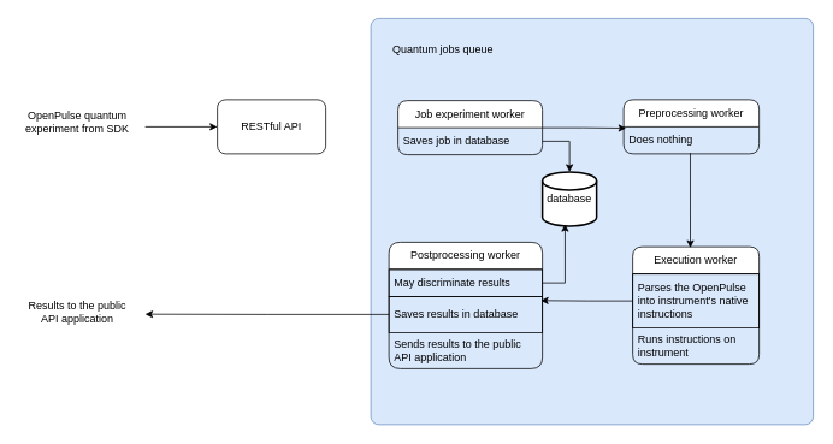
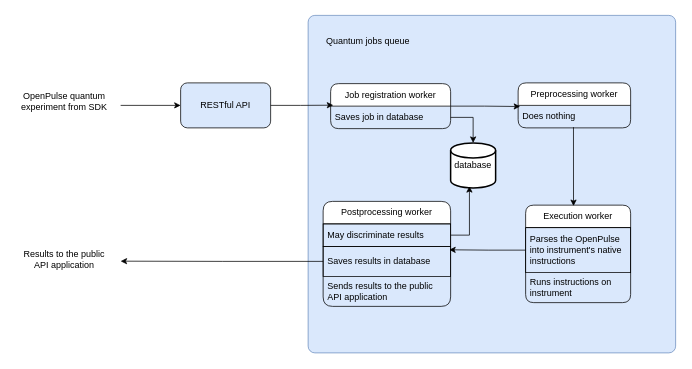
  <mxCell id="0" />
  <mxCell id="1" parent="0" />
  <mxCell id="2" value="" style="rounded=1;whiteSpace=wrap;html=1;arcSize=2;fillColor=#dae8fc;strokeColor=#6c8ebf;" vertex="1" parent="1"><mxGeometry x="410" y="20" width="490" height="450" as="geometry" /></mxCell>
- <mxCell id="3" value="RESTful API" style="rounded=1;whiteSpace=wrap;html=1;" vertex="1" parent="1"><mxGeometry x="240" y="110" width="120" height="60" as="geometry" /></mxCell>
- <mxCell id="4" value="Job experiment worker" style="swimlane;fontStyle=0;childLayout=stackLayout;horizontal=1;startSize=30;horizontalStack=0;resizeParent=1;resizeParentMax=0;resizeLast=0;collapsible=1;marginBottom=0;whiteSpace=wrap;html=1;rounded=1;arcSize=12;" vertex="1" parent="1"><mxGeometry x="440" y="111" width="160" height="60" as="geometry" /></mxCell>
+ <mxCell id="3" value="RESTful API" style="rounded=1;whiteSpace=wrap;html=1;fillColor=#dae8fc;" vertex="1" parent="1"><mxGeometry x="240" y="110" width="120" height="60" as="geometry" /></mxCell>
+ <mxCell id="4" value="Job registration worker" style="swimlane;fontStyle=0;childLayout=stackLayout;horizontal=1;startSize=30;horizontalStack=0;resizeParent=1;resizeParentMax=0;resizeLast=0;collapsible=1;marginBottom=0;whiteSpace=wrap;html=1;rounded=1;arcSize=12;" vertex="1" parent="1"><mxGeometry x="440" y="111" width="160" height="60" as="geometry" /></mxCell>
  <mxCell id="5" value="Saves job in database" style="text;strokeColor=none;fillColor=none;align=left;verticalAlign=middle;spacingLeft=4;spacingRight=4;overflow=hidden;points=[[0,0.5],[1,0.5]];portConstraint=eastwest;rotatable=0;whiteSpace=wrap;html=1;" vertex="1" parent="4"><mxGeometry y="30" width="160" height="30" as="geometry" /></mxCell>
  <mxCell id="6" value="Preprocessing worker" style="swimlane;fontStyle=0;childLayout=stackLayout;horizontal=1;startSize=30;horizontalStack=0;resizeParent=1;resizeParentMax=0;resizeLast=0;collapsible=1;marginBottom=0;whiteSpace=wrap;html=1;rounded=1;arcSize=12;" vertex="1" parent="1"><mxGeometry x="690" y="110" width="150" height="60" as="geometry"><mxRectangle x="530" y="240" width="160" height="30" as="alternateBounds" /></mxGeometry></mxCell>
  <mxCell id="7" value="Does nothing" style="text;strokeColor=none;fillColor=none;align=left;verticalAlign=middle;spacingLeft=4;spacingRight=4;overflow=hidden;points=[[0,0.5],[1,0.5]];portConstraint=eastwest;rotatable=0;whiteSpace=wrap;html=1;" vertex="1" parent="6"><mxGeometry y="30" width="150" height="30" as="geometry" /></mxCell>
  <mxCell id="8" value="Execution worker" style="swimlane;fontStyle=0;childLayout=stackLayout;horizontal=1;startSize=30;horizontalStack=0;resizeParent=1;resizeParentMax=0;resizeLast=0;collapsible=1;marginBottom=0;whiteSpace=wrap;html=1;rounded=1;arcSize=12;" vertex="1" parent="1"><mxGeometry x="700" y="273" width="140" height="130" as="geometry" /></mxCell>
  <mxCell id="9" value="Parses the OpenPulse into instrument's native instructions" style="text;strokeColor=default;fillColor=none;align=left;verticalAlign=middle;spacingLeft=4;spacingRight=4;overflow=hidden;points=[[0,0.5],[1,0.5]];portConstraint=eastwest;rotatable=0;whiteSpace=wrap;html=1;" vertex="1" parent="8"><mxGeometry y="30" width="140" height="60" as="geometry" /></mxCell>
  <mxCell id="10" value="Runs instructions on instrument" style="text;strokeColor=none;fillColor=none;align=left;verticalAlign=middle;spacingLeft=4;spacingRight=4;overflow=hidden;points=[[0,0.5],[1,0.5]];portConstraint=eastwest;rotatable=0;whiteSpace=wrap;html=1;" vertex="1" parent="8"><mxGeometry y="90" width="140" height="40" as="geometry" /></mxCell>
  <mxCell id="11" value="Postprocessing worker" style="swimlane;fontStyle=0;childLayout=stackLayout;horizontal=1;startSize=30;horizontalStack=0;resizeParent=1;resizeParentMax=0;resizeLast=0;collapsible=1;marginBottom=0;whiteSpace=wrap;html=1;rounded=1;arcSize=14;" vertex="1" parent="1"><mxGeometry x="430" y="268" width="170" height="140" as="geometry" /></mxCell>
  <mxCell id="12" value="May discriminate results" style="text;strokeColor=default;fillColor=none;align=left;verticalAlign=middle;spacingLeft=4;spacingRight=4;overflow=hidden;points=[[0,0.5],[1,0.5]];portConstraint=eastwest;rotatable=0;whiteSpace=wrap;html=1;" vertex="1" parent="11"><mxGeometry y="30" width="170" height="30" as="geometry" /></mxCell>
  <mxCell id="13" style="edgeStyle=orthogonalEdgeStyle;rounded=0;orthogonalLoop=1;jettySize=auto;html=1;exitX=0;exitY=0.5;exitDx=0;exitDy=0;" edge="1" parent="11" source="14"><mxGeometry relative="1" as="geometry"><mxPoint x="-270" y="79.724" as="targetPoint" /></mxGeometry></mxCell>
  <mxCell id="14" value="Saves results in database" style="text;strokeColor=default;fillColor=none;align=left;verticalAlign=middle;spacingLeft=4;spacingRight=4;overflow=hidden;points=[[0,0.5],[1,0.5]];portConstraint=eastwest;rotatable=0;whiteSpace=wrap;html=1;" vertex="1" parent="11"><mxGeometry y="60" width="170" height="40" as="geometry" /></mxCell>
  <mxCell id="15" value="Sends results to the public API application" style="text;strokeColor=none;fillColor=none;align=left;verticalAlign=middle;spacingLeft=4;spacingRight=4;overflow=hidden;points=[[0,0.5],[1,0.5]];portConstraint=eastwest;rotatable=0;whiteSpace=wrap;html=1;" vertex="1" parent="11"><mxGeometry y="100" width="170" height="40" as="geometry" /></mxCell>
+ <mxCell id="16" style="edgeStyle=orthogonalEdgeStyle;rounded=0;orthogonalLoop=1;jettySize=auto;html=1;entryX=0.022;entryY=-0.041;entryDx=0;entryDy=0;entryPerimeter=0;" edge="1" parent="1" source="3" target="5"><mxGeometry relative="1" as="geometry" /></mxCell>
  <mxCell id="17" style="edgeStyle=orthogonalEdgeStyle;rounded=0;orthogonalLoop=1;jettySize=auto;html=1;entryX=0.018;entryY=0.051;entryDx=0;entryDy=0;entryPerimeter=0;" edge="1" parent="1" source="4" target="7"><mxGeometry relative="1" as="geometry" /></mxCell>
  <mxCell id="18" style="edgeStyle=orthogonalEdgeStyle;rounded=0;orthogonalLoop=1;jettySize=auto;html=1;entryX=0.456;entryY=0.009;entryDx=0;entryDy=0;entryPerimeter=0;exitX=0.492;exitY=0.97;exitDx=0;exitDy=0;exitPerimeter=0;" edge="1" parent="1" source="7" target="8"><mxGeometry relative="1" as="geometry" /></mxCell>
  <mxCell id="19" style="edgeStyle=orthogonalEdgeStyle;rounded=0;orthogonalLoop=1;jettySize=auto;html=1;exitX=0;exitY=0.5;exitDx=0;exitDy=0;entryX=0.989;entryY=0.114;entryDx=0;entryDy=0;entryPerimeter=0;" edge="1" parent="1" source="9" target="14"><mxGeometry relative="1" as="geometry" /></mxCell>
  <mxCell id="20" value="" style="endArrow=classic;html=1;rounded=0;entryX=0;entryY=0.5;entryDx=0;entryDy=0;" edge="1" parent="1" target="3"><mxGeometry width="50" height="50" relative="1" as="geometry"><mxPoint x="160" y="140" as="sourcePoint" /><mxPoint x="220" y="160" as="targetPoint" /></mxGeometry></mxCell>
  <mxCell id="21" value="OpenPulse quantum experiment from SDK" style="text;html=1;align=center;verticalAlign=middle;whiteSpace=wrap;rounded=0;" vertex="1" parent="1"><mxGeometry x="20" y="120" width="130" height="30" as="geometry" /></mxCell>
  <mxCell id="22" value="Quantum jobs queue" style="text;html=1;align=center;verticalAlign=middle;whiteSpace=wrap;rounded=0;" vertex="1" parent="1"><mxGeometry x="430" y="40" width="120" height="30" as="geometry" /></mxCell>
  <mxCell id="23" value="&lt;div&gt;database&lt;/div&gt;" style="strokeWidth=2;html=1;shape=mxgraph.flowchart.database;whiteSpace=wrap;" vertex="1" parent="1"><mxGeometry x="600" y="190" width="60" height="60" as="geometry" /></mxCell>
  <mxCell id="24" style="edgeStyle=orthogonalEdgeStyle;rounded=0;orthogonalLoop=1;jettySize=auto;html=1;entryX=0.5;entryY=0;entryDx=0;entryDy=0;entryPerimeter=0;" edge="1" parent="1" source="5" target="23"><mxGeometry relative="1" as="geometry" /></mxCell>
  <mxCell id="25" style="edgeStyle=orthogonalEdgeStyle;rounded=0;orthogonalLoop=1;jettySize=auto;html=1;entryX=0.418;entryY=0.962;entryDx=0;entryDy=0;entryPerimeter=0;" edge="1" parent="1" source="12" target="23"><mxGeometry relative="1" as="geometry" /></mxCell>
  <mxCell id="26" value="Results to the public API application" style="text;html=1;align=center;verticalAlign=middle;whiteSpace=wrap;rounded=0;" vertex="1" parent="1"><mxGeometry x="20" y="330" width="130" height="30" as="geometry" /></mxCell>
